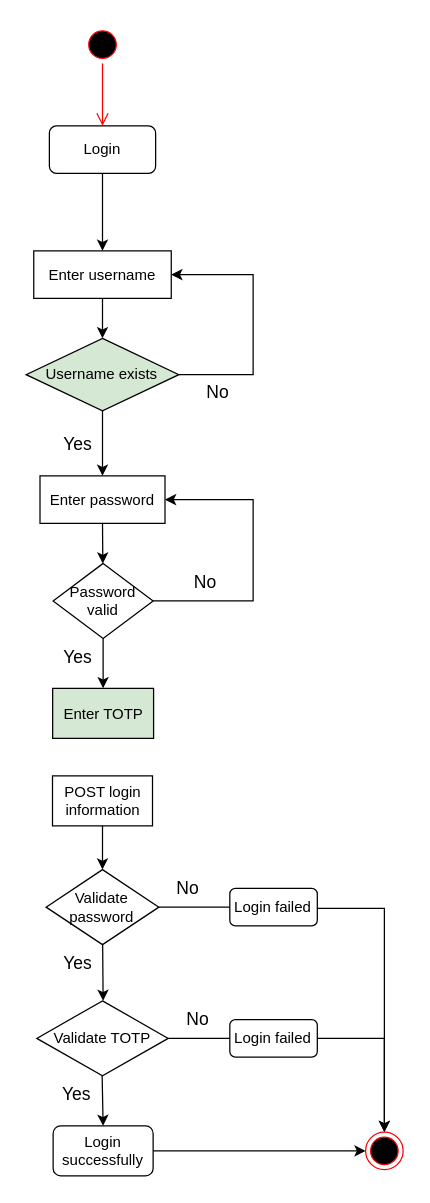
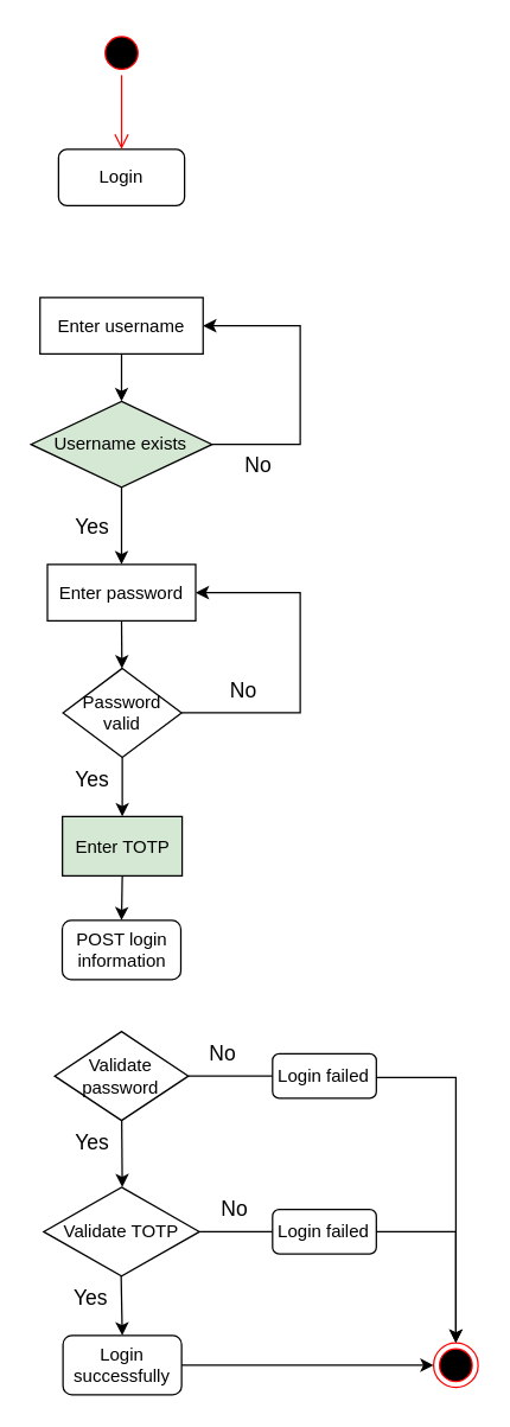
  <mxCell id="0" />
  <mxCell id="1" parent="0" />
  <mxCell id="2" value="Enter username" style="" vertex="1" parent="1"><mxGeometry x="26.5" y="200" width="110" height="38" as="geometry" /></mxCell>
  <mxCell id="3" value="Login&lt;br&gt;" style="rounded=1;whiteSpace=wrap;html=1;" vertex="1" parent="1"><mxGeometry x="39" y="100" width="85" height="38" as="geometry" /></mxCell>
- <mxCell id="4" value="" style="endArrow=classic;html=1;rounded=0;exitX=0.5;exitY=1;exitDx=0;exitDy=0;entryX=0.5;entryY=0;entryDx=0;entryDy=0;" edge="1" parent="1" source="3" target="2"><mxGeometry width="50" height="50" relative="1" as="geometry"><mxPoint x="17.5" y="12" as="sourcePoint" /><mxPoint x="67.5" y="-38" as="targetPoint" /></mxGeometry></mxCell>
  <mxCell id="5" value="Username exists" style="rhombus;whiteSpace=wrap;html=1;fillColor=#d5e8d4;" vertex="1" parent="1"><mxGeometry x="20.4" y="270" width="122.19" height="58" as="geometry" /></mxCell>
  <mxCell id="6" value="" style="endArrow=classic;html=1;rounded=0;exitX=1;exitY=0.5;exitDx=0;exitDy=0;entryX=1;entryY=0.5;entryDx=0;entryDy=0;" edge="1" parent="1" source="5" target="2"><mxGeometry width="50" height="50" relative="1" as="geometry"><mxPoint x="-42.5" y="252" as="sourcePoint" /><mxPoint x="7.5" y="202" as="targetPoint" /><Array as="points"><mxPoint x="202" y="299" /><mxPoint x="202" y="219" /></Array></mxGeometry></mxCell>
  <mxCell id="7" value="&lt;font style=&quot;font-size: 14px;&quot;&gt;No&lt;/font&gt;" style="text;html=1;strokeColor=none;fillColor=none;align=center;verticalAlign=middle;whiteSpace=wrap;rounded=0;" vertex="1" parent="1"><mxGeometry x="162" y="298" width="23.91" height="30" as="geometry" /></mxCell>
  <mxCell id="8" value="" style="endArrow=classic;html=1;rounded=0;exitX=0.5;exitY=1;exitDx=0;exitDy=0;entryX=0.5;entryY=0;entryDx=0;entryDy=0;" edge="1" parent="1" source="2" target="5"><mxGeometry width="50" height="50" relative="1" as="geometry"><mxPoint x="-42.5" y="252" as="sourcePoint" /><mxPoint x="7.5" y="202" as="targetPoint" /></mxGeometry></mxCell>
  <mxCell id="9" value="Yes" style="text;html=1;strokeColor=none;fillColor=none;align=center;verticalAlign=middle;whiteSpace=wrap;rounded=0;fontSize=14;" vertex="1" parent="1"><mxGeometry x="42" y="340" width="40" height="30" as="geometry" /></mxCell>
  <mxCell id="10" value="Enter password" style="" vertex="1" parent="1"><mxGeometry x="31.5" y="380" width="100" height="38" as="geometry" /></mxCell>
  <mxCell id="11" value="" style="endArrow=classic;html=1;rounded=0;exitX=0.5;exitY=1;exitDx=0;exitDy=0;" edge="1" parent="1" source="5" target="10"><mxGeometry width="50" height="50" relative="1" as="geometry"><mxPoint x="122" y="490" as="sourcePoint" /><mxPoint x="81" y="380" as="targetPoint" /></mxGeometry></mxCell>
  <mxCell id="12" value="" style="ellipse;html=1;shape=startState;fillColor=#000000;strokeColor=#ff0000;fontSize=14;" vertex="1" parent="1"><mxGeometry x="66.5" y="20" width="30" height="30" as="geometry" /></mxCell>
  <mxCell id="13" value="" style="edgeStyle=orthogonalEdgeStyle;html=1;verticalAlign=bottom;endArrow=open;endSize=8;strokeColor=#ff0000;rounded=0;fontSize=14;entryX=0.5;entryY=0;entryDx=0;entryDy=0;" edge="1" source="12" parent="1" target="3"><mxGeometry relative="1" as="geometry"><mxPoint x="147" y="160" as="targetPoint" /></mxGeometry></mxCell>
  <mxCell id="14" value="&lt;font style=&quot;font-size: 12px;&quot;&gt;Enter TOTP&lt;/font&gt;" style="rounded=0;whiteSpace=wrap;html=1;fontSize=14;fillColor=#d5e8d4;" vertex="1" parent="1"><mxGeometry x="41.62" y="550" width="80.75" height="40" as="geometry" /></mxCell>
- <mxCell id="15" value="POST login information" style="rounded=0;whiteSpace=wrap;html=1;fontSize=12;" vertex="1" parent="1"><mxGeometry x="41.5" y="620" width="80" height="40" as="geometry" /></mxCell>
+ <mxCell id="15" value="POST login information" style="whiteSpace=wrap;html=1;fontSize=12;rounded=1;" vertex="1" parent="1"><mxGeometry x="41.5" y="620" width="80" height="40" as="geometry" /></mxCell>
  <mxCell id="16" value="Password valid" style="rhombus;whiteSpace=wrap;html=1;fontSize=12;" vertex="1" parent="1"><mxGeometry x="42" y="450" width="80" height="60" as="geometry" /></mxCell>
  <mxCell id="17" value="" style="endArrow=classic;html=1;rounded=0;fontSize=12;exitX=0.5;exitY=1;exitDx=0;exitDy=0;" edge="1" parent="1" source="10" target="16"><mxGeometry width="50" height="50" relative="1" as="geometry"><mxPoint x="122" y="460" as="sourcePoint" /><mxPoint x="172" y="410" as="targetPoint" /></mxGeometry></mxCell>
  <mxCell id="18" value="" style="endArrow=classic;html=1;rounded=0;fontSize=12;exitX=1;exitY=0.5;exitDx=0;exitDy=0;entryX=1;entryY=0.5;entryDx=0;entryDy=0;" edge="1" parent="1" source="16" target="10"><mxGeometry width="50" height="50" relative="1" as="geometry"><mxPoint x="122" y="460" as="sourcePoint" /><mxPoint x="172" y="410" as="targetPoint" /><Array as="points"><mxPoint x="202" y="480" /><mxPoint x="202" y="399" /></Array></mxGeometry></mxCell>
  <mxCell id="19" value="&lt;font style=&quot;font-size: 14px;&quot;&gt;No&lt;/font&gt;" style="text;html=1;strokeColor=none;fillColor=none;align=center;verticalAlign=middle;whiteSpace=wrap;rounded=0;" vertex="1" parent="1"><mxGeometry x="152" y="450" width="23.91" height="30" as="geometry" /></mxCell>
  <mxCell id="20" value="Yes" style="text;html=1;strokeColor=none;fillColor=none;align=center;verticalAlign=middle;whiteSpace=wrap;rounded=0;fontSize=14;" vertex="1" parent="1"><mxGeometry x="42" y="510" width="40" height="30" as="geometry" /></mxCell>
  <mxCell id="21" value="" style="endArrow=classic;html=1;rounded=0;fontSize=12;exitX=0.5;exitY=1;exitDx=0;exitDy=0;entryX=0.5;entryY=0;entryDx=0;entryDy=0;" edge="1" parent="1" source="16" target="14"><mxGeometry width="50" height="50" relative="1" as="geometry"><mxPoint x="122" y="550" as="sourcePoint" /><mxPoint x="172" y="500" as="targetPoint" /></mxGeometry></mxCell>
+ <mxCell id="22" value="" style="endArrow=classic;html=1;rounded=0;fontSize=12;exitX=0.5;exitY=1;exitDx=0;exitDy=0;entryX=0.5;entryY=0;entryDx=0;entryDy=0;" edge="1" parent="1" source="14" target="15"><mxGeometry width="50" height="50" relative="1" as="geometry"><mxPoint x="82" y="670" as="sourcePoint" /><mxPoint x="132" y="620" as="targetPoint" /></mxGeometry></mxCell>
  <mxCell id="23" value="Validate password" style="rhombus;whiteSpace=wrap;html=1;fontSize=12;" vertex="1" parent="1"><mxGeometry x="36.37" y="695" width="90.25" height="60" as="geometry" /></mxCell>
- <mxCell id="24" value="" style="endArrow=classic;html=1;rounded=0;fontSize=12;exitX=0.5;exitY=1;exitDx=0;exitDy=0;" edge="1" parent="1" source="15" target="23"><mxGeometry width="50" height="50" relative="1" as="geometry"><mxPoint x="112" y="780" as="sourcePoint" /><mxPoint x="162" y="730" as="targetPoint" /></mxGeometry></mxCell>
  <mxCell id="25" value="" style="endArrow=classic;html=1;rounded=0;fontSize=12;entryX=1;entryY=0.5;entryDx=0;entryDy=0;exitX=1;exitY=0.5;exitDx=0;exitDy=0;" edge="1" parent="1" source="23" target="26"><mxGeometry width="50" height="50" relative="1" as="geometry"><mxPoint x="42" y="740" as="sourcePoint" /><mxPoint x="-68" y="740" as="targetPoint" /></mxGeometry></mxCell>
  <mxCell id="26" value="Login failed" style="rounded=1;whiteSpace=wrap;html=1;fontSize=12;" vertex="1" parent="1"><mxGeometry x="183.35" y="710" width="70" height="30" as="geometry" /></mxCell>
  <mxCell id="27" value="&lt;font style=&quot;font-size: 14px;&quot;&gt;No&lt;/font&gt;" style="text;html=1;strokeColor=none;fillColor=none;align=center;verticalAlign=middle;whiteSpace=wrap;rounded=0;" vertex="1" parent="1"><mxGeometry x="138.09" y="695" width="23.91" height="30" as="geometry" /></mxCell>
  <mxCell id="28" value="Yes" style="text;html=1;strokeColor=none;fillColor=none;align=center;verticalAlign=middle;whiteSpace=wrap;rounded=0;fontSize=14;" vertex="1" parent="1"><mxGeometry x="41.62" y="755" width="40" height="30" as="geometry" /></mxCell>
  <mxCell id="29" value="" style="endArrow=classic;html=1;rounded=0;fontSize=12;exitX=1;exitY=0;exitDx=0;exitDy=0;" edge="1" parent="1" source="28"><mxGeometry width="50" height="50" relative="1" as="geometry"><mxPoint x="82" y="910" as="sourcePoint" /><mxPoint x="82" y="800" as="targetPoint" /></mxGeometry></mxCell>
  <mxCell id="30" value="Validate TOTP" style="rhombus;whiteSpace=wrap;html=1;fontSize=12;" vertex="1" parent="1"><mxGeometry x="28.94" y="800" width="105.12" height="60" as="geometry" /></mxCell>
  <mxCell id="31" value="" style="endArrow=classic;html=1;rounded=0;fontSize=12;entryX=1;entryY=0.5;entryDx=0;entryDy=0;exitX=1;exitY=0.5;exitDx=0;exitDy=0;" edge="1" parent="1" target="32"><mxGeometry width="50" height="50" relative="1" as="geometry"><mxPoint x="134.06" y="830" as="sourcePoint" /><mxPoint x="-60.56" y="845" as="targetPoint" /></mxGeometry></mxCell>
  <mxCell id="32" value="Login failed" style="rounded=1;whiteSpace=wrap;html=1;fontSize=12;" vertex="1" parent="1"><mxGeometry x="183.35" y="815" width="70" height="30" as="geometry" /></mxCell>
  <mxCell id="33" value="&lt;font style=&quot;font-size: 14px;&quot;&gt;No&lt;/font&gt;" style="text;html=1;strokeColor=none;fillColor=none;align=center;verticalAlign=middle;whiteSpace=wrap;rounded=0;" vertex="1" parent="1"><mxGeometry x="145.53" y="800" width="23.91" height="30" as="geometry" /></mxCell>
  <mxCell id="34" value="Yes" style="text;html=1;strokeColor=none;fillColor=none;align=center;verticalAlign=middle;whiteSpace=wrap;rounded=0;fontSize=14;" vertex="1" parent="1"><mxGeometry x="41.22" y="860" width="40" height="30" as="geometry" /></mxCell>
  <mxCell id="35" value="" style="endArrow=classic;html=1;rounded=0;fontSize=12;exitX=1;exitY=0;exitDx=0;exitDy=0;entryX=0.5;entryY=0;entryDx=0;entryDy=0;" edge="1" parent="1" source="34" target="36"><mxGeometry width="50" height="50" relative="1" as="geometry"><mxPoint x="81.6" y="1015" as="sourcePoint" /><mxPoint x="82" y="900" as="targetPoint" /></mxGeometry></mxCell>
  <mxCell id="36" value="Login successfully" style="rounded=1;whiteSpace=wrap;html=1;fontSize=12;" vertex="1" parent="1"><mxGeometry x="42" y="900" width="80" height="40" as="geometry" /></mxCell>
  <mxCell id="37" value="" style="ellipse;html=1;shape=endState;fillColor=#000000;strokeColor=#ff0000;fontSize=12;" vertex="1" parent="1"><mxGeometry x="292" y="905" width="30" height="30" as="geometry" /></mxCell>
  <mxCell id="38" value="" style="endArrow=classic;html=1;rounded=0;fontSize=12;exitX=1;exitY=0.5;exitDx=0;exitDy=0;entryX=0;entryY=0.5;entryDx=0;entryDy=0;" edge="1" parent="1" source="36" target="37"><mxGeometry width="50" height="50" relative="1" as="geometry"><mxPoint x="142" y="890" as="sourcePoint" /><mxPoint x="192" y="840" as="targetPoint" /></mxGeometry></mxCell>
  <mxCell id="39" value="" style="endArrow=classic;html=1;rounded=0;fontSize=12;exitX=1;exitY=0.5;exitDx=0;exitDy=0;entryX=0.5;entryY=0;entryDx=0;entryDy=0;" edge="1" parent="1" source="32" target="37"><mxGeometry width="50" height="50" relative="1" as="geometry"><mxPoint x="132" y="930" as="sourcePoint" /><mxPoint x="292" y="930" as="targetPoint" /><Array as="points"><mxPoint x="297" y="830" /><mxPoint x="307" y="830" /></Array></mxGeometry></mxCell>
  <mxCell id="40" value="" style="endArrow=classic;html=1;rounded=0;fontSize=12;exitX=1;exitY=0.5;exitDx=0;exitDy=0;entryX=0.5;entryY=0;entryDx=0;entryDy=0;" edge="1" parent="1" target="37"><mxGeometry width="50" height="50" relative="1" as="geometry"><mxPoint x="253.35" y="726" as="sourcePoint" /><mxPoint x="307" y="801" as="targetPoint" /><Array as="points"><mxPoint x="297" y="726" /><mxPoint x="307" y="726" /></Array></mxGeometry></mxCell>
